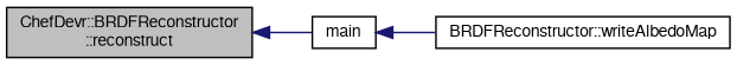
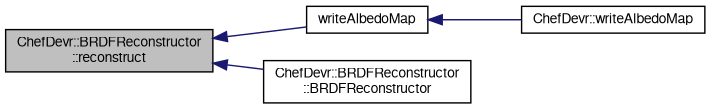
  digraph {
    rankdir=LR
    node [color=black fillcolor=white fontname=FreeSans fontsize=10 shape=record style=filled]
    edge [color=midnightblue dir=back fontname=FreeSans fontsize=10 labelfontname=FreeSans labelfontsize=10 style=solid]
    n1 [fillcolor=grey75 fontcolor=black height=0.2 label="ChefDevr::BRDFReconstructor\l::reconstruct" width=0.4]
-   n2 [height=0.2 label=main width=0.4]
-   n4 [height=0.2 label="BRDFReconstructor::writeAlbedoMap" width=0.4]
+   n2 [height=0.2 label=writeAlbedoMap width=0.4]
+   n3 [height=0.2 label="ChefDevr::BRDFReconstructor\l::BRDFReconstructor" width=0.4]
+   n4 [height=0.2 label="ChefDevr::writeAlbedoMap" width=0.4]
    n1 -> n2
+   n1 -> n3
    n2 -> n4
  }
